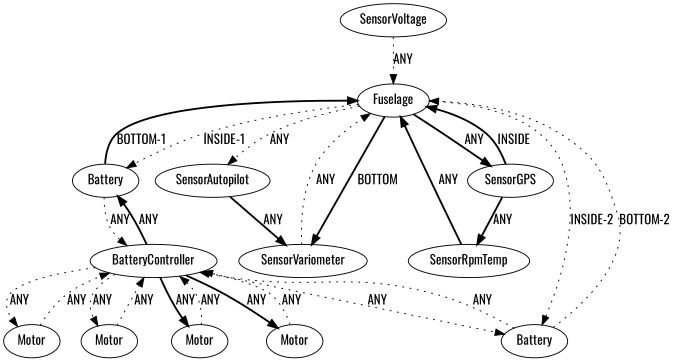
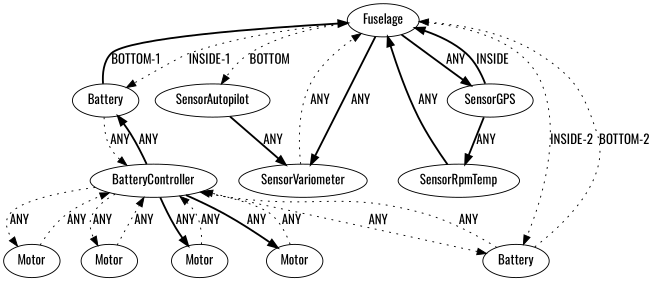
  digraph {
    fontname=Oswald
    node [fontname=Oswald]
    edge [fontname=Oswald style=dotted]
    n1 [instance=Fuselage_instance_1 label=Fuselage]
    n2 [instance=SensorAutopilot_instance_1 label=SensorAutopilot]
    n3 [instance=SensorGPS_instance_1 label=SensorGPS]
    n4 [instance=Battery_instance_1 label=Battery]
    n5 [instance=SensorVariometer_instance_1 label=SensorVariometer]
    n6 [instance=Battery_instance_2 label=Battery]
-   n7 [instance=SensorVoltage_instance_1 label=SensorVoltage]
    n8 [instance=SensorRpmTemp_instance_1 label=SensorRpmTemp]
    n9 [instance=BatteryController_instance_1 label=BatteryController]
    n10 [instance=Motor_instance_1 label=Motor]
    n11 [instance=Motor_instance_2 label=Motor]
    n12 [instance=Motor_instance_3 label=Motor]
    n13 [instance=Motor_instance_4 label=Motor]
-   n1 -> n2 [label=ANY]
+   n1 -> n2 [label=BOTTOM]
    n1 -> n3 [label=ANY style=bold]
    n1 -> n4 [label="INSIDE-1"]
-   n1 -> n5 [label=BOTTOM style=bold]
+   n1 -> n5 [label=ANY style=bold]
    n1 -> n6 [label="INSIDE-2"]
    n2 -> n5 [label=ANY style=bold]
    n3 -> n1 [label=INSIDE style=bold]
    n3 -> n8 [label=ANY style=bold]
    n4 -> n1 [label="BOTTOM-1" style=bold]
    n4 -> n9 [label=ANY]
    n5 -> n1 [label=ANY]
    n6 -> n1 [label="BOTTOM-2"]
    n6 -> n9 [label=ANY]
-   n7 -> n1 [label=ANY]
    n8 -> n1 [label=ANY style=bold]
    n9 -> n4 [label=ANY style=bold]
    n9 -> n6 [label=ANY]
    n9 -> n10 [label=ANY]
    n9 -> n11 [label=ANY]
    n9 -> n12 [label=ANY style=bold]
    n9 -> n13 [label=ANY style=bold]
    n10 -> n9 [label=ANY]
    n11 -> n9 [label=ANY]
    n12 -> n9 [label=ANY]
    n13 -> n9 [label=ANY]
  }
